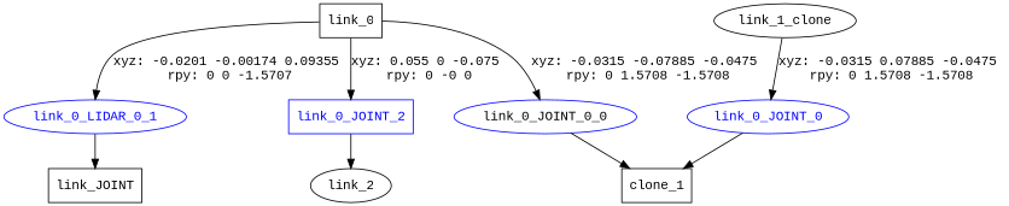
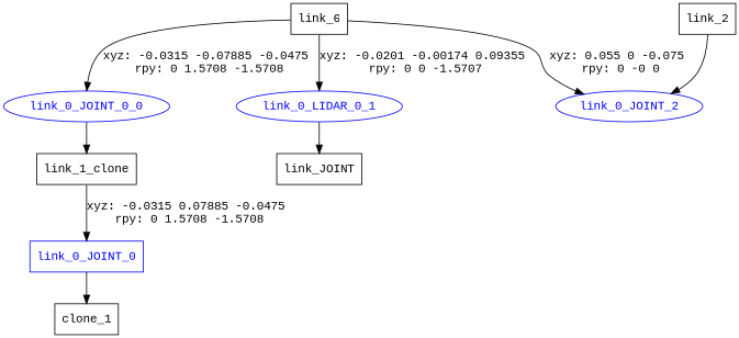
  digraph {
    fontname="Liberation Mono"
    node [fontname="Liberation Mono" shape=box]
    edge [fontname="Liberation Mono"]
-   n1 [label=link_0]
-   link_0_JOINT_0_0 [color=blue fontcolor=black shape=ellipse]
+   n1 [label=link_6]
+   link_0_JOINT_0_0 [color=blue fontcolor=blue shape=ellipse]
    n3 [color=blue fontcolor=blue label=link_0_LIDAR_0_1 shape=ellipse]
-   link_0_JOINT_2 [color=blue fontcolor=blue]
-   link_0_JOINT_0 [color=blue fontcolor=blue shape=ellipse]
+   link_0_JOINT_2 [color=blue fontcolor=blue shape=ellipse]
+   link_0_JOINT_0 [color=blue fontcolor=blue]
    n6 [label=clone_1]
-   n7 [label=link_1_clone shape=ellipse]
+   n7 [label=link_1_clone]
    n8 [label=link_JOINT]
-   n9 [label=link_2 shape=ellipse]
+   n9 [label=link_2]
    n1 -> link_0_JOINT_0_0 [label="xyz: -0.0315 -0.07885 -0.0475 \nrpy: 0 1.5708 -1.5708"]
    n1 -> n3 [label="xyz: -0.0201 -0.00174 0.09355 \nrpy: 0 0 -1.5707"]
    n1 -> link_0_JOINT_2 [label="xyz: 0.055 0 -0.075 \nrpy: 0 -0 0"]
-   link_0_JOINT_0_0 -> n6
+   link_0_JOINT_0_0 -> n7
    n3 -> n8
-   link_0_JOINT_2 -> n9
+   n9 -> link_0_JOINT_2
    link_0_JOINT_0 -> n6
    n7 -> link_0_JOINT_0 [label="xyz: -0.0315 0.07885 -0.0475 \nrpy: 0 1.5708 -1.5708"]
  }
